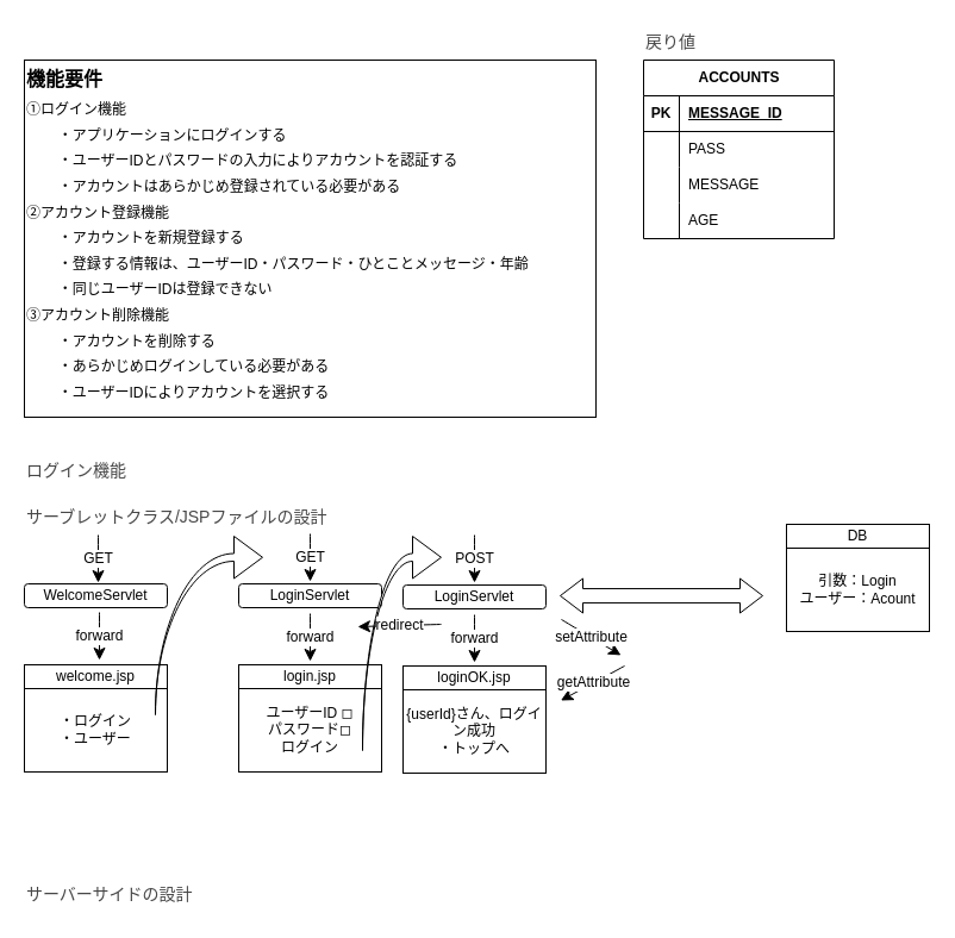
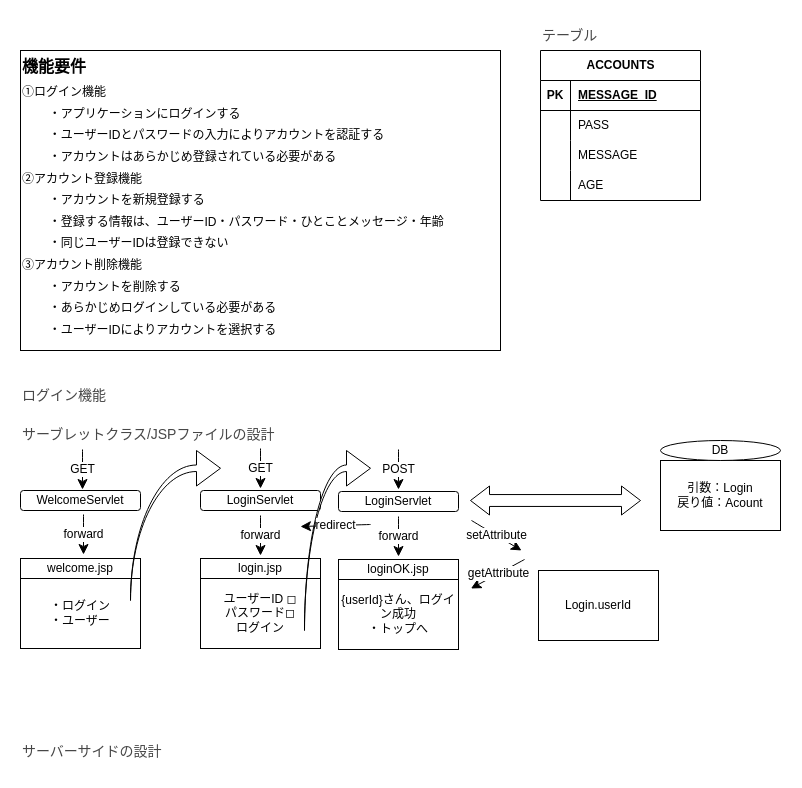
  <mxCell id="0" />
  <mxCell id="1" parent="0" />
  <mxCell id="2" value="ACCOUNTS" style="shape=table;startSize=30;container=1;collapsible=1;childLayout=tableLayout;fixedRows=1;rowLines=0;fontStyle=1;align=center;resizeLast=1;html=1;rounded=0;swimlaneLine=1;" vertex="1" parent="1"><mxGeometry x="540" y="50" width="160" height="150" as="geometry"><mxRectangle x="40" y="40" width="110" height="30" as="alternateBounds" /></mxGeometry></mxCell>
  <mxCell id="3" value="" style="shape=tableRow;horizontal=0;startSize=0;swimlaneHead=0;swimlaneBody=0;fillColor=none;collapsible=0;dropTarget=0;points=[[0,0.5],[1,0.5]];portConstraint=eastwest;top=0;left=0;right=0;bottom=1;" vertex="1" parent="2"><mxGeometry y="30" width="160" height="30" as="geometry" /></mxCell>
  <mxCell id="4" value="PK" style="shape=partialRectangle;connectable=0;fillColor=none;top=0;left=0;bottom=0;right=0;fontStyle=1;overflow=hidden;whiteSpace=wrap;html=1;" vertex="1" parent="3"><mxGeometry width="30" height="30" as="geometry"><mxRectangle width="30" height="30" as="alternateBounds" /></mxGeometry></mxCell>
  <mxCell id="5" value="MESSAGE_ID" style="shape=partialRectangle;connectable=0;fillColor=none;top=0;left=0;bottom=0;right=0;align=left;spacingLeft=6;fontStyle=5;overflow=hidden;whiteSpace=wrap;html=1;" vertex="1" parent="3"><mxGeometry x="30" width="130" height="30" as="geometry"><mxRectangle width="130" height="30" as="alternateBounds" /></mxGeometry></mxCell>
  <mxCell id="6" value="" style="shape=tableRow;horizontal=0;startSize=0;swimlaneHead=0;swimlaneBody=0;fillColor=none;collapsible=0;dropTarget=0;points=[[0,0.5],[1,0.5]];portConstraint=eastwest;top=0;left=0;right=0;bottom=0;" vertex="1" parent="2"><mxGeometry y="60" width="160" height="30" as="geometry" /></mxCell>
  <mxCell id="7" value="" style="shape=partialRectangle;connectable=0;fillColor=none;top=0;left=0;bottom=0;right=0;editable=1;overflow=hidden;whiteSpace=wrap;html=1;" vertex="1" parent="6"><mxGeometry width="30" height="30" as="geometry"><mxRectangle width="30" height="30" as="alternateBounds" /></mxGeometry></mxCell>
  <mxCell id="8" value="PASS" style="shape=partialRectangle;connectable=0;fillColor=none;top=0;left=0;bottom=0;right=0;align=left;spacingLeft=6;overflow=hidden;whiteSpace=wrap;html=1;" vertex="1" parent="6"><mxGeometry x="30" width="130" height="30" as="geometry"><mxRectangle width="130" height="30" as="alternateBounds" /></mxGeometry></mxCell>
  <mxCell id="9" value="" style="shape=tableRow;horizontal=0;startSize=0;swimlaneHead=0;swimlaneBody=0;fillColor=none;collapsible=0;dropTarget=0;points=[[0,0.5],[1,0.5]];portConstraint=eastwest;top=0;left=0;right=0;bottom=0;" vertex="1" parent="2"><mxGeometry y="90" width="160" height="30" as="geometry" /></mxCell>
  <mxCell id="10" value="" style="shape=partialRectangle;connectable=0;fillColor=none;top=0;left=0;bottom=0;right=0;editable=1;overflow=hidden;whiteSpace=wrap;html=1;" vertex="1" parent="9"><mxGeometry width="30" height="30" as="geometry"><mxRectangle width="30" height="30" as="alternateBounds" /></mxGeometry></mxCell>
  <mxCell id="11" value="MESSAGE" style="shape=partialRectangle;connectable=0;fillColor=none;top=0;left=0;bottom=0;right=0;align=left;spacingLeft=6;overflow=hidden;whiteSpace=wrap;html=1;" vertex="1" parent="9"><mxGeometry x="30" width="130" height="30" as="geometry"><mxRectangle width="130" height="30" as="alternateBounds" /></mxGeometry></mxCell>
  <mxCell id="12" value="" style="shape=tableRow;horizontal=0;startSize=0;swimlaneHead=0;swimlaneBody=0;fillColor=none;collapsible=0;dropTarget=0;points=[[0,0.5],[1,0.5]];portConstraint=eastwest;top=0;left=0;right=0;bottom=0;" vertex="1" parent="2"><mxGeometry y="120" width="160" height="30" as="geometry" /></mxCell>
  <mxCell id="13" value="" style="shape=partialRectangle;connectable=0;fillColor=none;top=0;left=0;bottom=0;right=0;editable=1;overflow=hidden;whiteSpace=wrap;html=1;" vertex="1" parent="12"><mxGeometry width="30" height="30" as="geometry"><mxRectangle width="30" height="30" as="alternateBounds" /></mxGeometry></mxCell>
  <mxCell id="14" value="AGE" style="shape=partialRectangle;connectable=0;fillColor=none;top=0;left=0;bottom=0;right=0;align=left;spacingLeft=6;overflow=hidden;whiteSpace=wrap;html=1;" vertex="1" parent="12"><mxGeometry x="30" width="130" height="30" as="geometry"><mxRectangle width="130" height="30" as="alternateBounds" /></mxGeometry></mxCell>
  <mxCell id="15" value="&lt;h1 style=&quot;margin-top: 0px; font-size: 16px;&quot;&gt;機能要件&lt;/h1&gt;&lt;p style=&quot;line-height: 80%;&quot;&gt;①ログイン機能&lt;/p&gt;&lt;p style=&quot;line-height: 80%;&quot;&gt;&lt;span style=&quot;white-space: pre;&quot;&gt;&#09;&lt;/span&gt;・アプリケーションにログインする&lt;br&gt;&lt;/p&gt;&lt;p style=&quot;line-height: 80%;&quot;&gt;&lt;span style=&quot;white-space: pre;&quot;&gt;&#09;&lt;/span&gt;・ユーザーIDとパスワードの入力によりアカウントを認証する&lt;br&gt;&lt;/p&gt;&lt;p style=&quot;line-height: 80%;&quot;&gt;&lt;span style=&quot;white-space: pre;&quot;&gt;&#09;&lt;/span&gt;・アカウントはあらかじめ登録されている必要がある&lt;br&gt;&lt;/p&gt;&lt;p style=&quot;line-height: 80%;&quot;&gt;②アカウント登録機能&lt;/p&gt;&lt;p style=&quot;line-height: 80%;&quot;&gt;&lt;span style=&quot;white-space: pre;&quot;&gt;&#09;&lt;/span&gt;・アカウントを新規登録する&lt;br&gt;&lt;/p&gt;&lt;p style=&quot;line-height: 80%;&quot;&gt;&lt;span style=&quot;white-space: pre;&quot;&gt;&#09;&lt;/span&gt;・登録する情報は、ユーザーID・パスワード・ひとことメッセージ・年齢&lt;br&gt;&lt;/p&gt;&lt;p style=&quot;line-height: 80%;&quot;&gt;&lt;span style=&quot;white-space: pre;&quot;&gt;&#09;&lt;/span&gt;・同じユーザーIDは登録できない&lt;br&gt;&lt;/p&gt;&lt;p style=&quot;line-height: 80%;&quot;&gt;③アカウント削除機能&lt;/p&gt;&lt;p style=&quot;line-height: 80%;&quot;&gt;&lt;span style=&quot;white-space: pre;&quot;&gt;&#09;&lt;/span&gt;・アカウントを削除する&lt;br&gt;&lt;/p&gt;&lt;p style=&quot;line-height: 80%;&quot;&gt;&lt;span style=&quot;white-space: pre;&quot;&gt;&#09;&lt;/span&gt;・あらかじめログインしている必要がある&lt;br&gt;&lt;/p&gt;&lt;p style=&quot;line-height: 80%;&quot;&gt;&lt;span style=&quot;white-space: pre;&quot;&gt;&#09;&lt;/span&gt;・ユーザーIDによりアカウントを選択する&lt;br&gt;&lt;/p&gt;" style="text;html=1;whiteSpace=wrap;overflow=hidden;rounded=0;strokeColor=default;" vertex="1" parent="1"><mxGeometry x="20" y="50" width="480" height="300" as="geometry" /></mxCell>
- <mxCell id="16" value="戻り値" style="text;html=1;align=left;verticalAlign=middle;whiteSpace=wrap;rounded=0;fontSize=14;fillColor=none;strokeColor=none;glass=0;labelBorderColor=none;textShadow=0;fontColor=#474747;" vertex="1" parent="1"><mxGeometry x="540" y="20" width="130" height="30" as="geometry" /></mxCell>
+ <mxCell id="16" value="テーブル" style="text;html=1;align=left;verticalAlign=middle;whiteSpace=wrap;rounded=0;fontSize=14;fillColor=none;strokeColor=none;glass=0;labelBorderColor=none;textShadow=0;fontColor=#474747;" vertex="1" parent="1"><mxGeometry x="540" y="20" width="130" height="30" as="geometry" /></mxCell>
  <mxCell id="17" value="&lt;span style=&quot;background-color: initial;&quot;&gt;サーブレットクラス/JSPファイルの設計&lt;/span&gt;" style="text;html=1;align=left;verticalAlign=middle;whiteSpace=wrap;rounded=0;fontSize=14;fillColor=none;strokeColor=none;glass=0;labelBorderColor=none;textShadow=0;fontColor=#474747;" vertex="1" parent="1"><mxGeometry x="20" y="419" width="260" height="30" as="geometry" /></mxCell>
  <mxCell id="18" value="ログイン機能" style="text;html=1;align=left;verticalAlign=middle;whiteSpace=wrap;rounded=0;fontSize=14;fillColor=none;strokeColor=none;glass=0;labelBorderColor=none;textShadow=0;fontColor=#474747;" vertex="1" parent="1"><mxGeometry x="20" y="380" width="260" height="30" as="geometry" /></mxCell>
  <mxCell id="19" value="サーバーサイドの設計" style="text;html=1;align=left;verticalAlign=middle;whiteSpace=wrap;rounded=0;fontSize=14;fillColor=none;strokeColor=none;glass=0;labelBorderColor=none;textShadow=0;fontColor=#474747;" vertex="1" parent="1"><mxGeometry x="20" y="736" width="260" height="30" as="geometry" /></mxCell>
  <mxCell id="20" value="WelcomeServlet" style="rounded=1;whiteSpace=wrap;html=1;" vertex="1" parent="1"><mxGeometry x="20" y="490" width="120" height="20" as="geometry" /></mxCell>
  <mxCell id="21" value="&lt;div&gt;&lt;span style=&quot;background-color: initial;&quot;&gt;・ログイン&lt;/span&gt;&lt;/div&gt;&lt;div&gt;&lt;div&gt;・ユーザー&lt;/div&gt;&lt;/div&gt;" style="rounded=0;whiteSpace=wrap;html=1;" vertex="1" parent="1"><mxGeometry x="20" y="578" width="120" height="70" as="geometry" /></mxCell>
  <mxCell id="22" value="welcome.jsp" style="rounded=0;whiteSpace=wrap;html=1;" vertex="1" parent="1"><mxGeometry x="20" y="558" width="120" height="20" as="geometry" /></mxCell>
  <mxCell id="23" value="LoginServlet" style="rounded=1;whiteSpace=wrap;html=1;" vertex="1" parent="1"><mxGeometry x="200" y="490" width="120" height="20" as="geometry" /></mxCell>
  <mxCell id="24" value="&lt;div&gt;ユーザーID ◻︎&lt;/div&gt;&lt;div&gt;パスワード◻︎&lt;/div&gt;&lt;div&gt;ログイン&lt;/div&gt;" style="rounded=0;whiteSpace=wrap;html=1;" vertex="1" parent="1"><mxGeometry x="200" y="578" width="120" height="70" as="geometry" /></mxCell>
  <mxCell id="25" value="login.jsp" style="rounded=0;whiteSpace=wrap;html=1;" vertex="1" parent="1"><mxGeometry x="200" y="558" width="120" height="20" as="geometry" /></mxCell>
  <mxCell id="26" value="GET" style="endArrow=classic;html=1;fontSize=12;startSize=8;endSize=8;curved=1;" edge="1" parent="1"><mxGeometry relative="1" as="geometry"><mxPoint x="82" y="449" as="sourcePoint" /><mxPoint x="82" y="489" as="targetPoint" /></mxGeometry></mxCell>
  <mxCell id="27" value="GET" style="endArrow=classic;html=1;fontSize=12;startSize=8;endSize=8;curved=1;" edge="1" parent="1"><mxGeometry relative="1" as="geometry"><mxPoint x="260" y="448" as="sourcePoint" /><mxPoint x="260" y="488" as="targetPoint" /></mxGeometry></mxCell>
  <mxCell id="28" value="forward" style="endArrow=classic;html=1;fontSize=12;startSize=8;endSize=8;curved=1;" edge="1" parent="1"><mxGeometry relative="1" as="geometry"><mxPoint x="83" y="514" as="sourcePoint" /><mxPoint x="83" y="554" as="targetPoint" /></mxGeometry></mxCell>
  <mxCell id="29" value="forward" style="endArrow=classic;html=1;fontSize=12;startSize=8;endSize=8;curved=1;" edge="1" parent="1"><mxGeometry relative="1" as="geometry"><mxPoint x="260" y="515" as="sourcePoint" /><mxPoint x="260" y="555" as="targetPoint" /></mxGeometry></mxCell>
  <mxCell id="30" value="" style="html=1;shadow=0;dashed=0;align=center;verticalAlign=middle;shape=mxgraph.arrows2.jumpInArrow;dy=3.25;dx=24;arrowHead=35.5;" vertex="1" parent="1"><mxGeometry x="130" y="450" width="90" height="150" as="geometry" /></mxCell>
  <mxCell id="31" value="LoginServlet" style="rounded=1;whiteSpace=wrap;html=1;" vertex="1" parent="1"><mxGeometry x="338" y="491" width="120" height="20" as="geometry" /></mxCell>
  <mxCell id="32" value="{userId}さん、ログイン成功&lt;div&gt;・トップへ&lt;/div&gt;" style="rounded=0;whiteSpace=wrap;html=1;" vertex="1" parent="1"><mxGeometry x="338" y="579" width="120" height="70" as="geometry" /></mxCell>
  <mxCell id="33" value="loginOK.jsp" style="rounded=0;whiteSpace=wrap;html=1;" vertex="1" parent="1"><mxGeometry x="338" y="559" width="120" height="20" as="geometry" /></mxCell>
  <mxCell id="34" value="POST" style="endArrow=classic;html=1;fontSize=12;startSize=8;endSize=8;curved=1;" edge="1" parent="1"><mxGeometry relative="1" as="geometry"><mxPoint x="398" y="449" as="sourcePoint" /><mxPoint x="398" y="489" as="targetPoint" /></mxGeometry></mxCell>
  <mxCell id="35" value="forward" style="endArrow=classic;html=1;fontSize=12;startSize=8;endSize=8;curved=1;" edge="1" parent="1"><mxGeometry relative="1" as="geometry"><mxPoint x="398" y="516" as="sourcePoint" /><mxPoint x="398" y="556" as="targetPoint" /></mxGeometry></mxCell>
  <mxCell id="36" value="" style="html=1;shadow=0;dashed=0;align=center;verticalAlign=middle;shape=mxgraph.arrows2.jumpInArrow;dy=3.25;dx=24;arrowHead=35.5;" vertex="1" parent="1"><mxGeometry x="304" y="450" width="66" height="180" as="geometry" /></mxCell>
+ <mxCell id="37" value="Login.userId" style="rounded=0;whiteSpace=wrap;html=1;" vertex="1" parent="1"><mxGeometry x="538" y="570" width="120" height="70" as="geometry" /></mxCell>
  <mxCell id="38" value="" style="html=1;shadow=0;dashed=0;align=center;verticalAlign=middle;shape=mxgraph.arrows2.twoWayArrow;dy=0.59;dx=19;" vertex="1" parent="1"><mxGeometry x="470" y="485.5" width="170" height="29" as="geometry" /></mxCell>
- <mxCell id="39" value="引数：Login&lt;div&gt;ユーザー：Acount&lt;/div&gt;" style="rounded=0;whiteSpace=wrap;html=1;" vertex="1" parent="1"><mxGeometry x="660" y="460" width="120" height="70" as="geometry" /></mxCell>
- <mxCell id="40" value="DB" style="rounded=0;whiteSpace=wrap;html=1;" vertex="1" parent="1"><mxGeometry x="660" y="440" width="120" height="20" as="geometry" /></mxCell>
+ <mxCell id="39" value="引数：Login&lt;div&gt;戻り値：Acount&lt;/div&gt;" style="rounded=0;whiteSpace=wrap;html=1;" vertex="1" parent="1"><mxGeometry x="660" y="460" width="120" height="70" as="geometry" /></mxCell>
+ <mxCell id="40" value="DB" style="ellipse;whiteSpace=wrap;html=1;" vertex="1" parent="1"><mxGeometry x="660" y="440" width="120" height="20" as="geometry" /></mxCell>
  <mxCell id="41" value="setAttribute" style="endArrow=classic;html=1;fontSize=12;startSize=8;endSize=8;curved=1;" edge="1" parent="1"><mxGeometry relative="1" as="geometry"><mxPoint x="471" y="520" as="sourcePoint" /><mxPoint x="521" y="550" as="targetPoint" /></mxGeometry></mxCell>
  <mxCell id="42" value="getAttribute" style="endArrow=classic;html=1;fontSize=12;startSize=8;endSize=8;curved=1;" edge="1" parent="1"><mxGeometry relative="1" as="geometry"><mxPoint x="524" y="559" as="sourcePoint" /><mxPoint x="470.462" y="588" as="targetPoint" /></mxGeometry></mxCell>
  <mxCell id="43" value="redirect" style="endArrow=classic;html=1;fontSize=12;startSize=8;endSize=8;curved=1;" edge="1" parent="1"><mxGeometry relative="1" as="geometry"><mxPoint x="370" y="524" as="sourcePoint" /><mxPoint x="300" y="526" as="targetPoint" /></mxGeometry></mxCell>
